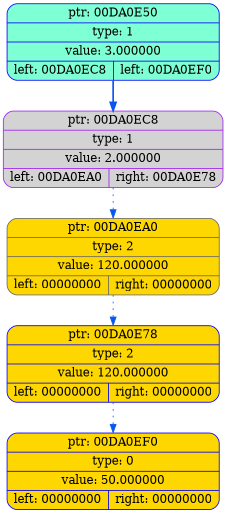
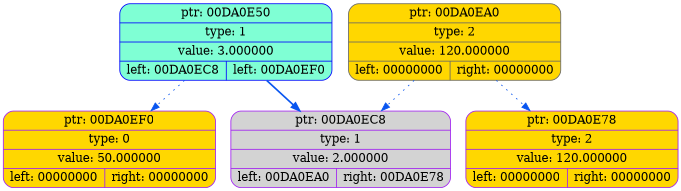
  digraph {
    rankdir=TP
    node [color=blue fillcolor=gold shape=record style="rounded,filled"]
    edge [color="#0855F0" style=dotted]
    n1 [fillcolor=aquamarine label="{ ptr: 00DA0E50 | type: 1 | value: 3.000000| { left: 00DA0EC8 | left: 00DA0EF0 }}"]
    n2 [color=purple fillcolor=lightgrey label="{ ptr: 00DA0EC8 | type: 1 | value: 2.000000| { left: 00DA0EA0 | right: 00DA0E78 }}"]
-   n3 [label="{ ptr: 00DA0EF0 | type: 0 | value: 50.000000| { left: 00000000 | right: 00000000 }}"]
+   n3 [color=purple label="{ ptr: 00DA0EF0 | type: 0 | value: 50.000000| { left: 00000000 | right: 00000000 }}"]
    n4 [color=gray40 label="{ ptr: 00DA0EA0 | type: 2 | value: 120.000000| { left: 00000000 | right: 00000000 }}"]
-   n5 [label="{ ptr: 00DA0E78 | type: 2 | value: 120.000000| { left: 00000000 | right: 00000000 }}"]
+   n5 [color=purple label="{ ptr: 00DA0E78 | type: 2 | value: 120.000000| { left: 00000000 | right: 00000000 }}"]
    n1 -> n2 [style=bold]
-   n5 -> n3
-   n2 -> n4
+   n1 -> n3
+   n4 -> n2
    n4 -> n5
  }
